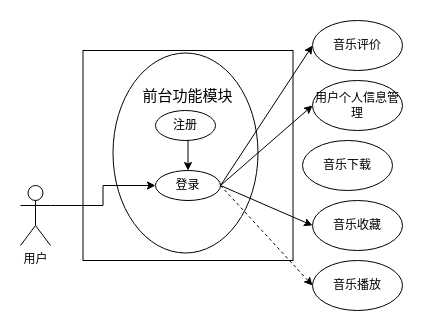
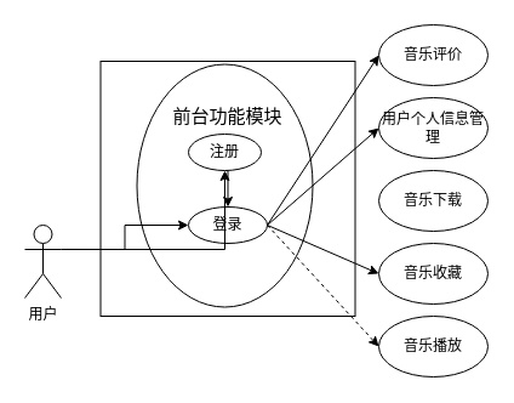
  <mxCell id="0" />
  <mxCell id="1" parent="0" />
  <mxCell id="2" value="" style="whiteSpace=wrap;html=1;aspect=fixed;" vertex="1" parent="1"><mxGeometry x="82.5" y="50" width="210" height="210" as="geometry" /></mxCell>
  <mxCell id="3" value="用户" style="shape=umlActor;verticalLabelPosition=bottom;verticalAlign=top;html=1;outlineConnect=0;" vertex="1" parent="1"><mxGeometry x="20" y="185" width="30" height="60" as="geometry" /></mxCell>
  <mxCell id="4" value="&lt;font style=&quot;font-size: 6px;&quot;&gt;在线音乐网站&lt;/font&gt;" style="text;html=1;align=center;verticalAlign=middle;whiteSpace=wrap;rounded=0;" vertex="1" parent="1"><mxGeometry x="162.5" y="70" width="45" height="20" as="geometry" /></mxCell>
  <mxCell id="5" value="" style="ellipse;whiteSpace=wrap;html=1;" vertex="1" parent="1"><mxGeometry x="112.5" y="52.5" width="145" height="200" as="geometry" /></mxCell>
  <mxCell id="6" value="&lt;font style=&quot;font-size: 15px;&quot;&gt;前台功能模块&lt;/font&gt;" style="text;html=1;align=center;verticalAlign=middle;whiteSpace=wrap;rounded=0;" vertex="1" parent="1"><mxGeometry x="136.25" y="90" width="102.5" height="10" as="geometry" /></mxCell>
  <mxCell id="7" value="登录" style="ellipse;whiteSpace=wrap;html=1;" vertex="1" parent="1"><mxGeometry x="155" y="170" width="65" height="30" as="geometry" /></mxCell>
  <mxCell id="8" style="edgeStyle=orthogonalEdgeStyle;rounded=0;orthogonalLoop=1;jettySize=auto;html=1;exitX=0.5;exitY=1;exitDx=0;exitDy=0;entryX=0.5;entryY=0;entryDx=0;entryDy=0;" edge="1" parent="1" source="9" target="7"><mxGeometry relative="1" as="geometry" /></mxCell>
  <mxCell id="9" value="注册" style="ellipse;whiteSpace=wrap;html=1;" vertex="1" parent="1"><mxGeometry x="155" y="110" width="60" height="30" as="geometry" /></mxCell>
- <mxCell id="10" value="音乐下载" style="ellipse;whiteSpace=wrap;html=1;" vertex="1" parent="1"><mxGeometry x="302" y="140" width="90" height="50" as="geometry" /></mxCell>
+ <mxCell id="10" value="音乐下载" style="ellipse;whiteSpace=wrap;html=1;" vertex="1" parent="1"><mxGeometry x="312" y="140" width="90" height="50" as="geometry" /></mxCell>
  <mxCell id="11" value="音乐评价" style="ellipse;whiteSpace=wrap;html=1;" vertex="1" parent="1"><mxGeometry x="312" y="20" width="90" height="50" as="geometry" /></mxCell>
  <mxCell id="12" value="音乐收藏" style="ellipse;whiteSpace=wrap;html=1;" vertex="1" parent="1"><mxGeometry x="312" y="200" width="90" height="50" as="geometry" /></mxCell>
  <mxCell id="13" value="用户个人信息管理" style="ellipse;whiteSpace=wrap;html=1;" vertex="1" parent="1"><mxGeometry x="312" y="80" width="90" height="50" as="geometry" /></mxCell>
  <mxCell id="14" value="音乐播放" style="ellipse;whiteSpace=wrap;html=1;" vertex="1" parent="1"><mxGeometry x="312" y="260" width="90" height="50" as="geometry" /></mxCell>
  <mxCell id="15" value="" style="endArrow=classic;html=1;rounded=0;entryX=0;entryY=0.5;entryDx=0;entryDy=0;" edge="1" parent="1" target="11"><mxGeometry width="50" height="50" relative="1" as="geometry"><mxPoint x="220" y="185" as="sourcePoint" /><mxPoint x="270" y="135" as="targetPoint" /><Array as="points" /></mxGeometry></mxCell>
  <mxCell id="16" value="" style="endArrow=classic;html=1;rounded=0;entryX=0;entryY=0.5;entryDx=0;entryDy=0;exitX=1;exitY=0.5;exitDx=0;exitDy=0;" edge="1" parent="1" source="7" target="13"><mxGeometry width="50" height="50" relative="1" as="geometry"><mxPoint x="230" y="195" as="sourcePoint" /><mxPoint x="322" y="55" as="targetPoint" /><Array as="points" /></mxGeometry></mxCell>
  <mxCell id="17" value="" style="endArrow=classic;html=1;rounded=0;entryX=0;entryY=0.5;entryDx=0;entryDy=0;exitX=1;exitY=0.5;exitDx=0;exitDy=0;" edge="1" parent="1" source="7" target="12"><mxGeometry width="50" height="50" relative="1" as="geometry"><mxPoint x="250" y="215" as="sourcePoint" /><mxPoint x="342" y="75" as="targetPoint" /><Array as="points" /></mxGeometry></mxCell>
  <mxCell id="18" value="" style="endArrow=classic;html=1;rounded=0;entryX=0;entryY=0.5;entryDx=0;entryDy=0;exitX=1;exitY=0.5;exitDx=0;exitDy=0;dashed=1;" edge="1" parent="1" source="7" target="14"><mxGeometry width="50" height="50" relative="1" as="geometry"><mxPoint x="260" y="225" as="sourcePoint" /><mxPoint x="352" y="85" as="targetPoint" /><Array as="points" /></mxGeometry></mxCell>
+ <mxCell id="19" style="edgeStyle=orthogonalEdgeStyle;rounded=0;orthogonalLoop=1;jettySize=auto;html=1;exitX=1;exitY=0.333;exitDx=0;exitDy=0;exitPerimeter=0;" edge="1" parent="1" source="3" target="9"><mxGeometry relative="1" as="geometry" /></mxCell>
  <mxCell id="20" style="edgeStyle=orthogonalEdgeStyle;rounded=0;orthogonalLoop=1;jettySize=auto;html=1;exitX=1;exitY=0.333;exitDx=0;exitDy=0;exitPerimeter=0;" edge="1" parent="1" source="3" target="7"><mxGeometry relative="1" as="geometry" /></mxCell>
